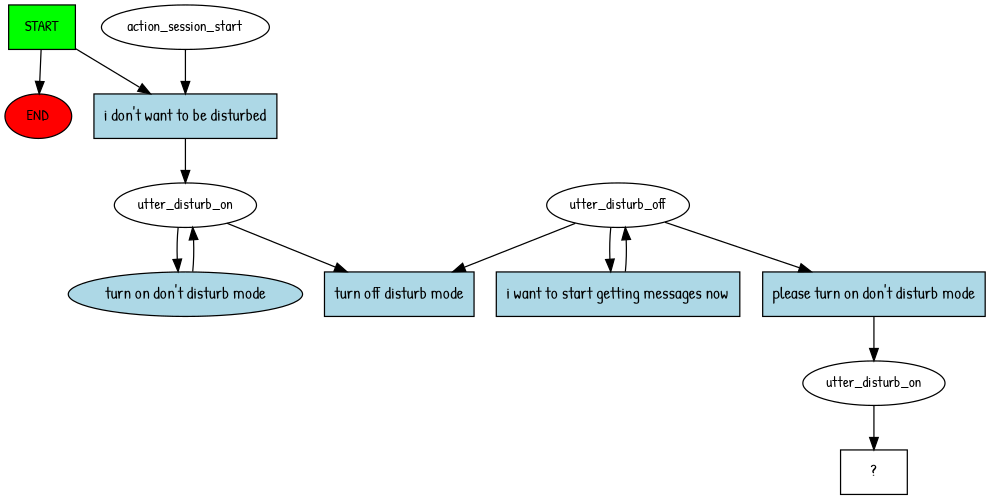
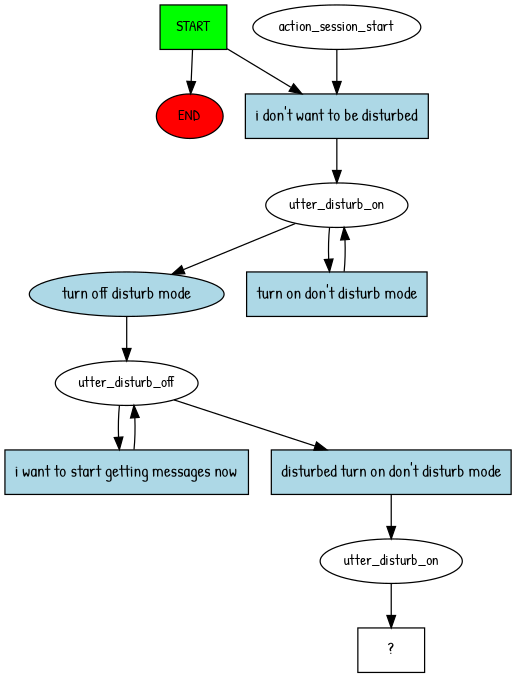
  digraph {
    fontname="Patrick Hand"
    node [fontname="Patrick Hand" shape=rect style=filled]
    edge [fontname="Patrick Hand"]
    n1 [fillcolor=green fontsize=12 label=START shape=box]
    n2 [fillcolor=red fontsize=12 label=END shape=""]
    n3 [fillcolor=lightblue label="i don't want to be disturbed"]
    n4 [fontsize=12 label=action_session_start shape="" style=""]
    n5 [fontsize=12 label=utter_disturb_on shape="" style=""]
-   n6 [fillcolor=lightblue label="turn off disturb mode"]
-   n7 [fillcolor=lightblue label="turn on don't disturb mode" shape=ellipse]
+   n6 [fillcolor=lightblue label="turn off disturb mode" shape=ellipse]
+   n7 [fillcolor=lightblue label="turn on don't disturb mode"]
    n8 [fontsize=12 label=utter_disturb_off shape="" style=""]
    n9 [fillcolor=lightblue label="i want to start getting messages now"]
-   n10 [fillcolor=lightblue label="please turn on don't disturb mode"]
+   n10 [fillcolor=lightblue label="disturbed turn on don't disturb mode"]
    n11 [fontsize=12 label=utter_disturb_on shape="" style=""]
    n12 [label="  ?  " style=""]
    n1 -> n2
    n1 -> n3
    n3 -> n5
    n4 -> n3
    n5 -> n6
    n5 -> n7
-   n8 -> n6
+   n6 -> n8
    n7 -> n5
    n8 -> n9
    n8 -> n10
    n9 -> n8
    n10 -> n11
    n11 -> n12
  }
